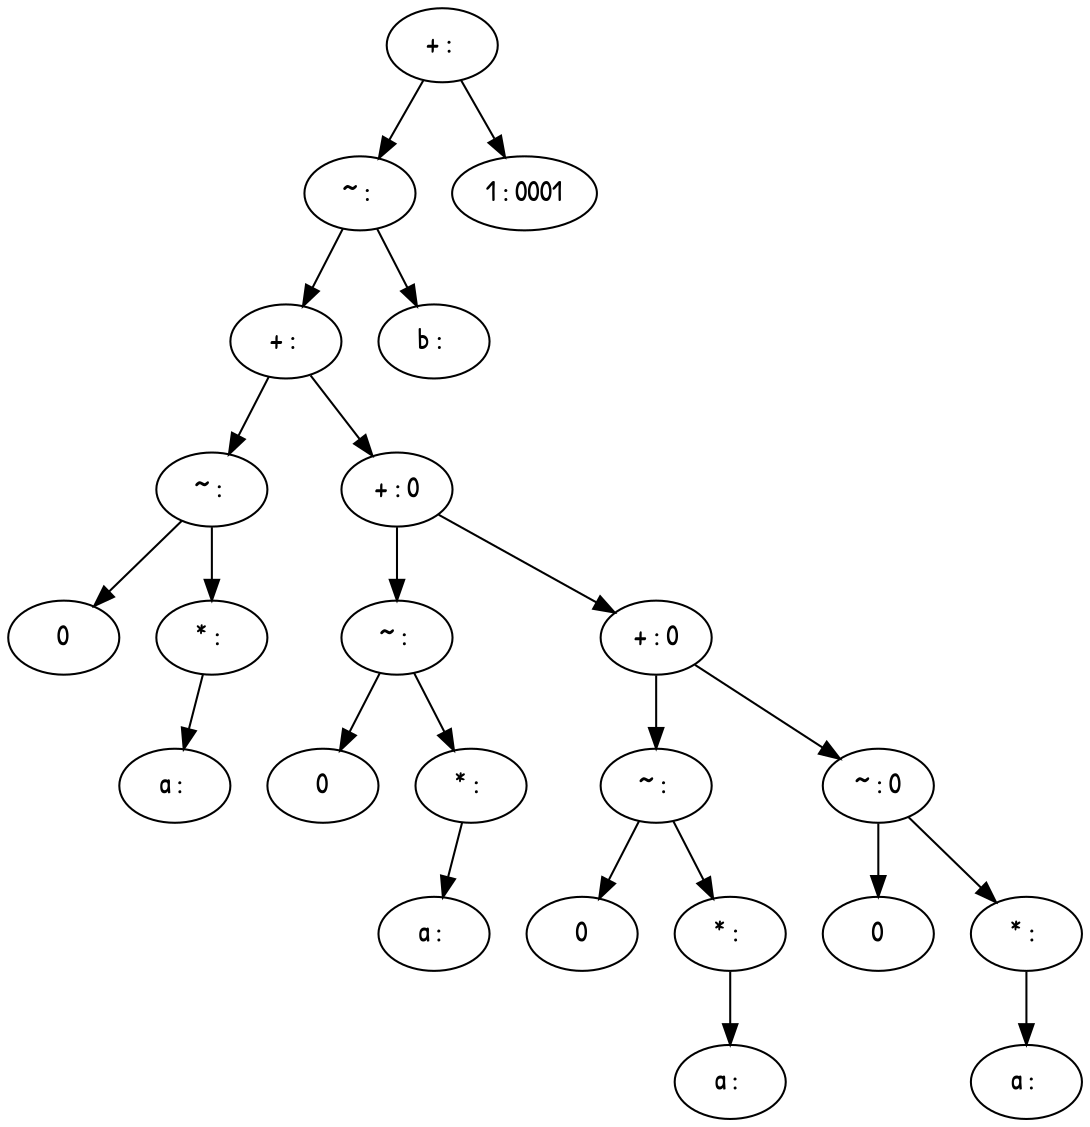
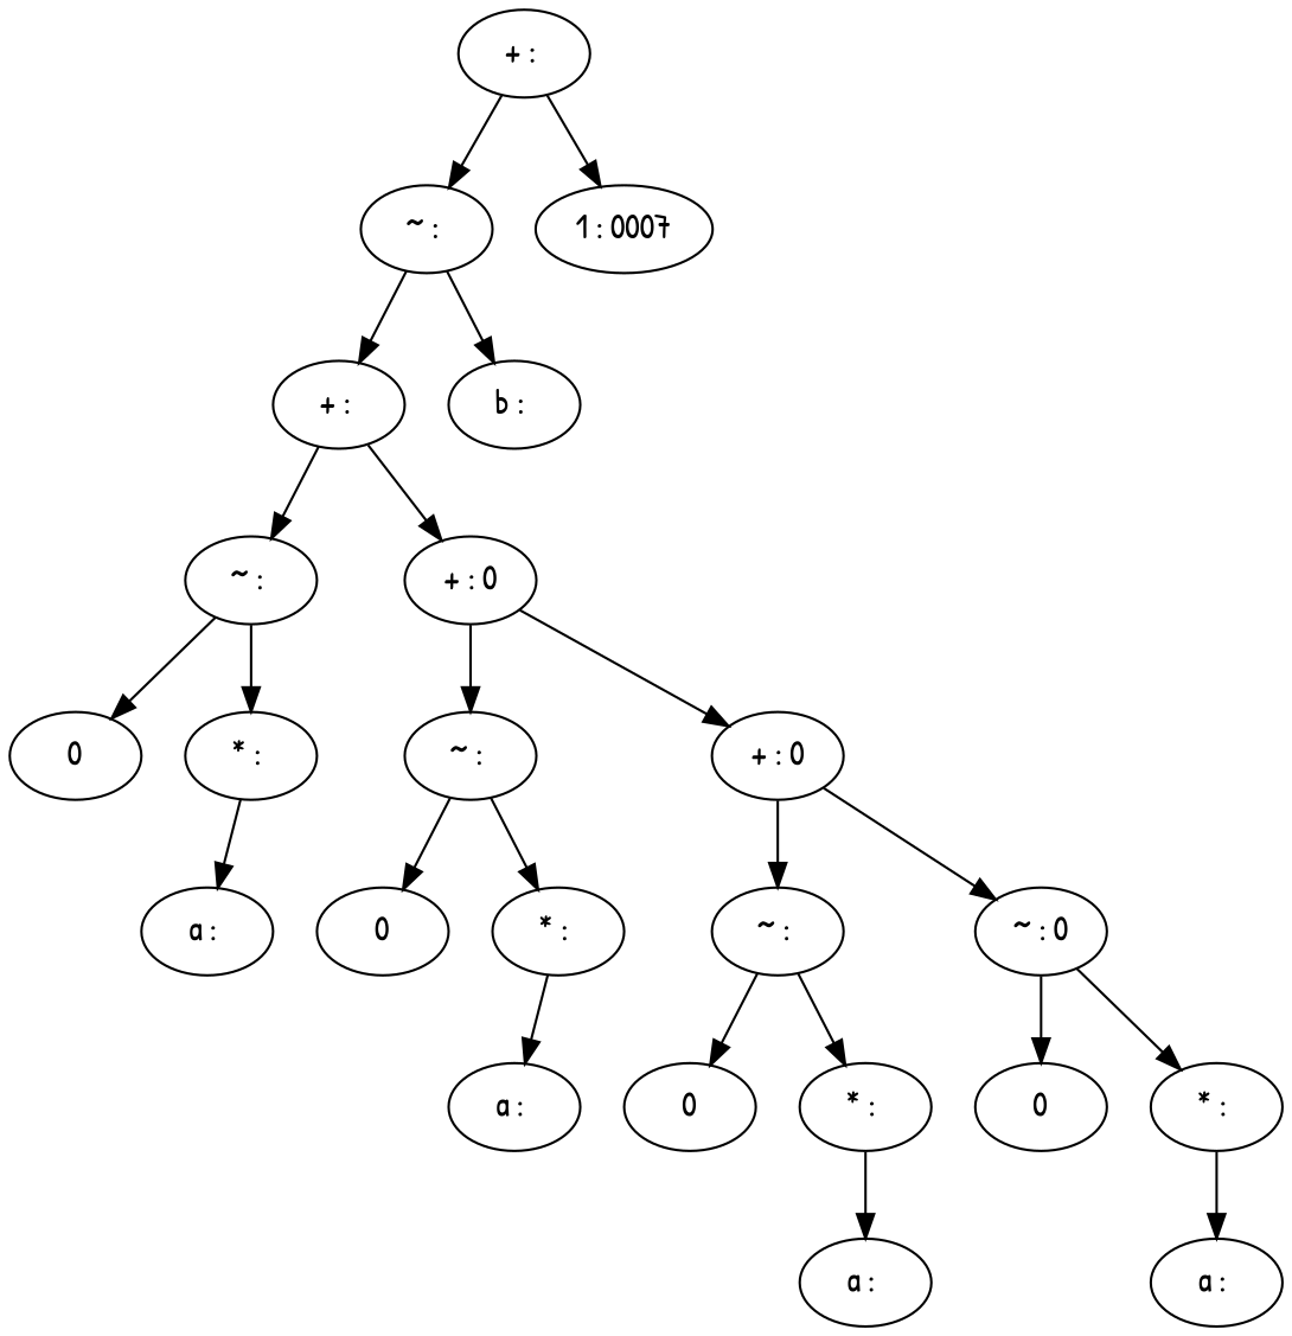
  digraph {
    fontname="Patrick Hand"
    node [fontname="Patrick Hand"]
    edge [fontname="Patrick Hand"]
    n1 [label="+ : "]
    n2 [label="~ : "]
-   n3 [label="1 : 0001"]
+   n3 [label="1 : 0007"]
    n4 [label="+ : "]
    n5 [label="b : "]
    n6 [label="~ : "]
    n7 [label="+ : 0"]
    n8 [label=0]
    n9 [label="* : "]
    n10 [label="a : "]
    n11 [label="~ : "]
    n12 [label="+ : 0"]
    n13 [label=0]
    n14 [label="* : "]
    n15 [label="a : "]
    n16 [label="~ : "]
    n17 [label="~ : 0"]
    n18 [label=0]
    n19 [label="* : "]
    n20 [label="a : "]
    n21 [label=0]
    n22 [label="* : "]
    n23 [label="a : "]
    n1 -> n2
    n1 -> n3
    n2 -> n4
    n2 -> n5
    n4 -> n6
    n4 -> n7
    n6 -> n8
    n6 -> n9
    n7 -> n11
    n7 -> n12
    n9 -> n10
    n11 -> n13
    n11 -> n14
    n12 -> n16
    n12 -> n17
    n14 -> n15
    n16 -> n18
    n16 -> n19
    n17 -> n21
    n17 -> n22
    n19 -> n20
    n22 -> n23
  }
